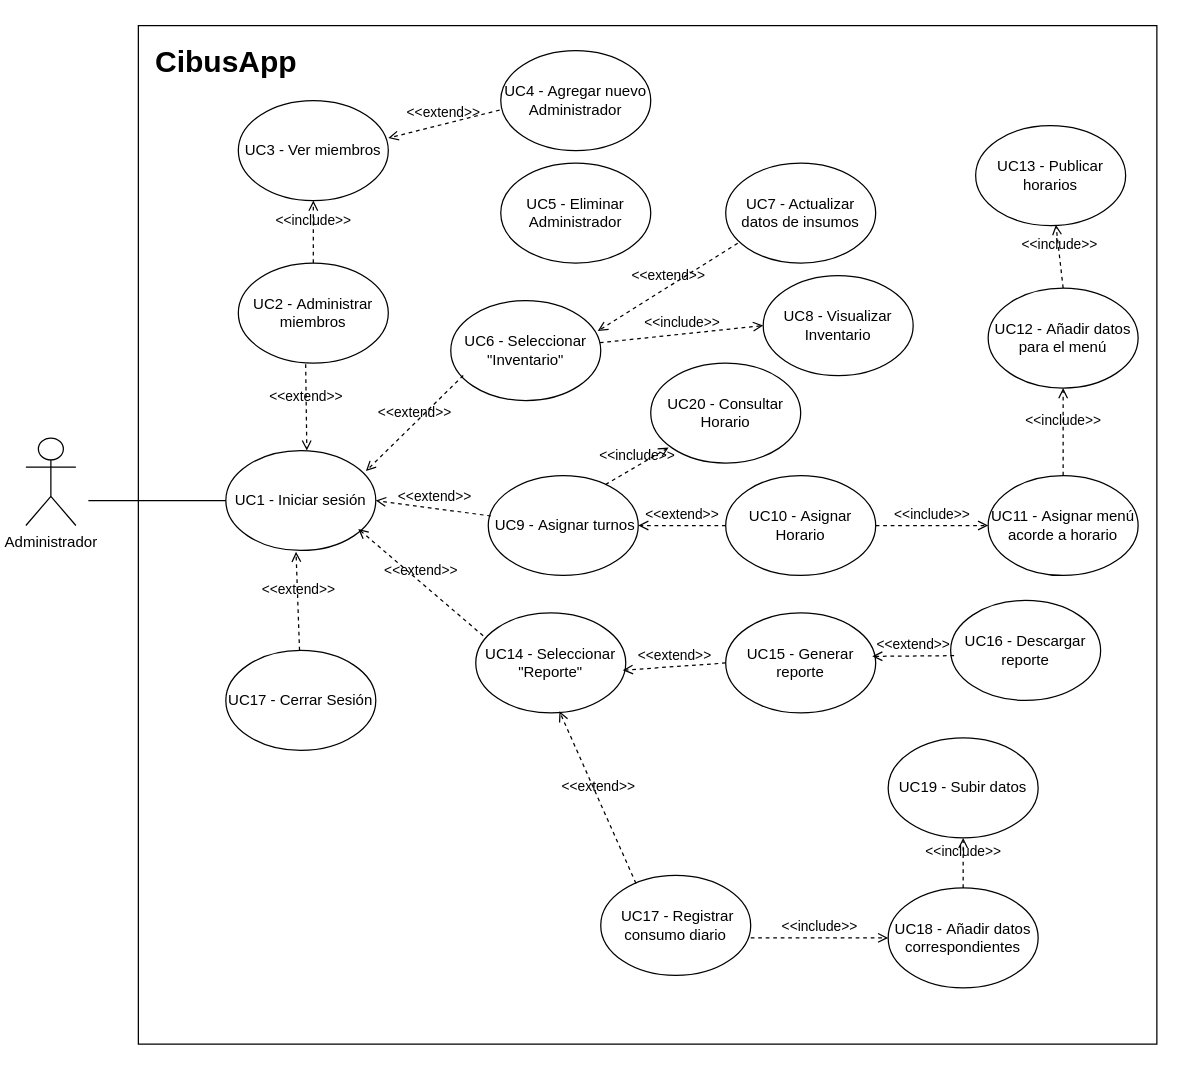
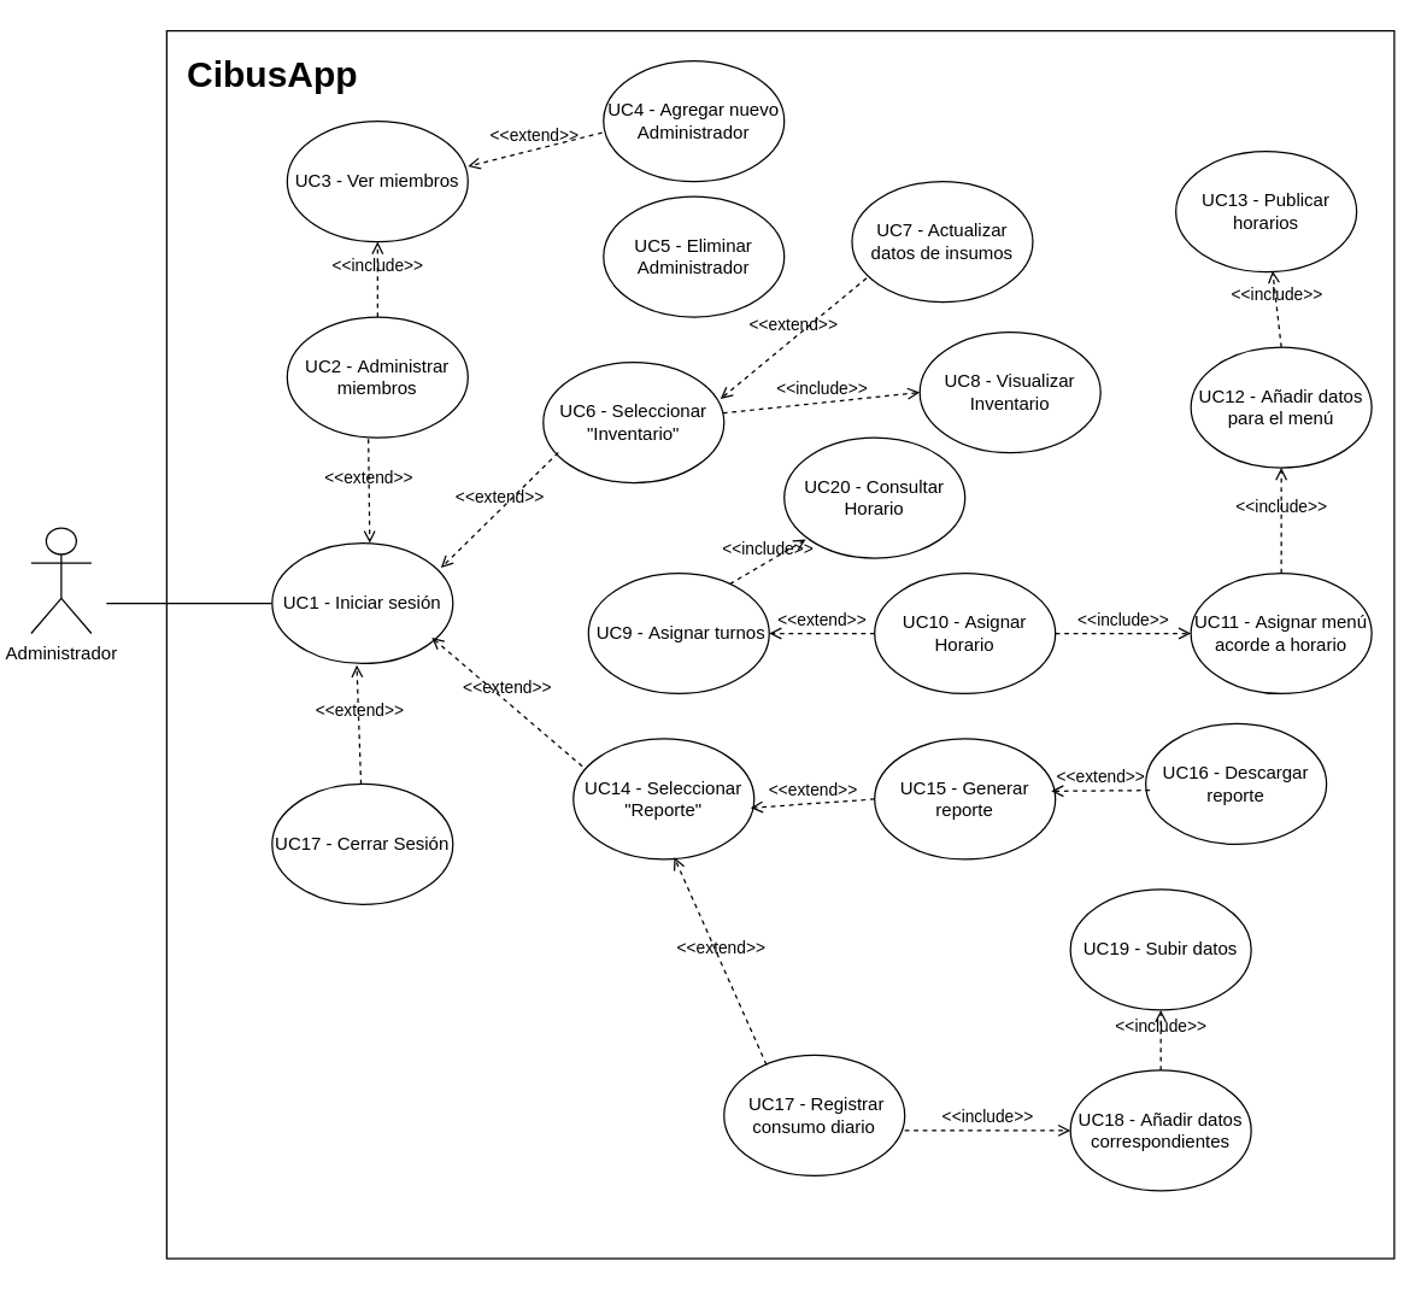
  <mxCell id="0" />
  <mxCell id="1" parent="0" />
  <mxCell id="2" value="" style="whiteSpace=wrap;html=1;aspect=fixed;" parent="1" vertex="1"><mxGeometry x="110" y="20" width="815" height="815" as="geometry" /></mxCell>
  <mxCell id="3" value="CibusApp" style="text;strokeColor=none;fillColor=none;html=1;fontSize=24;fontStyle=1;verticalAlign=middle;align=center;" parent="1" vertex="1"><mxGeometry x="120" y="20" width="120" height="60" as="geometry" /></mxCell>
  <mxCell id="4" value="Administrador" style="shape=umlActor;verticalLabelPosition=bottom;verticalAlign=top;html=1;outlineConnect=0;" parent="1" vertex="1"><mxGeometry x="20" y="350" width="40" height="70" as="geometry" /></mxCell>
  <mxCell id="5" value="UC1 -&amp;nbsp;Iniciar sesión" style="ellipse;whiteSpace=wrap;html=1;" parent="1" vertex="1"><mxGeometry x="180" y="360" width="120" height="80" as="geometry" /></mxCell>
  <mxCell id="6" value="UC4 -&amp;nbsp;Agregar nuevo Administrador" style="ellipse;whiteSpace=wrap;html=1;" parent="1" vertex="1"><mxGeometry x="400" y="40" width="120" height="80" as="geometry" /></mxCell>
  <mxCell id="7" value="" style="endArrow=none;html=1;rounded=0;entryX=0;entryY=0.5;entryDx=0;entryDy=0;" parent="1" target="5" edge="1"><mxGeometry width="50" height="50" relative="1" as="geometry"><mxPoint x="70" y="400" as="sourcePoint" /><mxPoint x="400" y="290" as="targetPoint" /></mxGeometry></mxCell>
  <mxCell id="8" value="UC5 -&amp;nbsp;Eliminar Administrador" style="ellipse;whiteSpace=wrap;html=1;" parent="1" vertex="1"><mxGeometry x="400" y="130" width="120" height="80" as="geometry" /></mxCell>
  <mxCell id="9" value="UC2 -&amp;nbsp;Administrar miembros" style="ellipse;whiteSpace=wrap;html=1;" parent="1" vertex="1"><mxGeometry x="190" y="210" width="120" height="80" as="geometry" /></mxCell>
  <mxCell id="10" value="&amp;lt;&amp;lt;extend&amp;gt;&amp;gt;" style="html=1;verticalAlign=bottom;labelBackgroundColor=none;endArrow=open;endFill=0;dashed=1;rounded=0;exitX=0.449;exitY=1.013;exitDx=0;exitDy=0;exitPerimeter=0;entryX=0.54;entryY=0.001;entryDx=0;entryDy=0;entryPerimeter=0;" parent="1" source="9" target="5" edge="1"><mxGeometry width="160" relative="1" as="geometry"><mxPoint x="407" y="260" as="sourcePoint" /><mxPoint x="350" y="355" as="targetPoint" /></mxGeometry></mxCell>
  <mxCell id="11" value="&amp;lt;&amp;lt;extend&amp;gt;&amp;gt;" style="html=1;verticalAlign=bottom;labelBackgroundColor=none;endArrow=open;endFill=0;dashed=1;rounded=0;exitX=-0.008;exitY=0.595;exitDx=0;exitDy=0;exitPerimeter=0;entryX=1;entryY=0.375;entryDx=0;entryDy=0;entryPerimeter=0;" parent="1" source="6" target="21" edge="1"><mxGeometry width="160" relative="1" as="geometry"><mxPoint x="634" y="300" as="sourcePoint" /><mxPoint x="400" y="160" as="targetPoint" /></mxGeometry></mxCell>
  <mxCell id="12" value="UC17 -&amp;nbsp;Cerrar Sesión" style="ellipse;whiteSpace=wrap;html=1;" parent="1" vertex="1"><mxGeometry x="180" y="520" width="120" height="80" as="geometry" /></mxCell>
  <mxCell id="13" value="UC11 -&amp;nbsp;Asignar menú acorde a horario" style="ellipse;whiteSpace=wrap;html=1;" parent="1" vertex="1"><mxGeometry x="790" y="380" width="120" height="80" as="geometry" /></mxCell>
  <mxCell id="14" value="UC12 -&amp;nbsp;Añadir datos para el menú" style="ellipse;whiteSpace=wrap;html=1;" parent="1" vertex="1"><mxGeometry x="790" y="230" width="120" height="80" as="geometry" /></mxCell>
  <mxCell id="15" value="UC13 -&amp;nbsp;Publicar horarios" style="ellipse;whiteSpace=wrap;html=1;" parent="1" vertex="1"><mxGeometry x="780" y="100" width="120" height="80" as="geometry" /></mxCell>
  <mxCell id="16" value="&amp;lt;&amp;lt;include&amp;gt;&amp;gt;" style="html=1;verticalAlign=bottom;labelBackgroundColor=none;endArrow=open;endFill=0;dashed=1;rounded=0;exitX=0.5;exitY=0;exitDx=0;exitDy=0;entryX=0.535;entryY=0.991;entryDx=0;entryDy=0;entryPerimeter=0;" parent="1" source="14" target="15" edge="1"><mxGeometry width="160" relative="1" as="geometry"><mxPoint x="820" y="286" as="sourcePoint" /><mxPoint x="882" y="280" as="targetPoint" /></mxGeometry></mxCell>
  <mxCell id="17" value="&amp;lt;&amp;lt;extend&amp;gt;&amp;gt;" style="html=1;verticalAlign=bottom;labelBackgroundColor=none;endArrow=open;endFill=0;dashed=1;rounded=0;entryX=0.468;entryY=1.013;entryDx=0;entryDy=0;entryPerimeter=0;" parent="1" source="12" target="5" edge="1"><mxGeometry width="160" relative="1" as="geometry"><mxPoint x="434" y="350" as="sourcePoint" /><mxPoint x="380" y="410" as="targetPoint" /></mxGeometry></mxCell>
  <mxCell id="18" value="&amp;nbsp;UC9 -&amp;nbsp;Asignar turnos" style="ellipse;whiteSpace=wrap;html=1;" parent="1" vertex="1"><mxGeometry x="390" y="380" width="120" height="80" as="geometry" /></mxCell>
  <mxCell id="19" value="UC10 -&amp;nbsp;Asignar Horario" style="ellipse;whiteSpace=wrap;html=1;" parent="1" vertex="1"><mxGeometry x="580" y="380" width="120" height="80" as="geometry" /></mxCell>
  <mxCell id="20" value="&amp;lt;&amp;lt;include&amp;gt;&amp;gt;" style="html=1;verticalAlign=bottom;labelBackgroundColor=none;endArrow=open;endFill=0;dashed=1;rounded=0;exitX=1;exitY=0.5;exitDx=0;exitDy=0;entryX=0;entryY=0.5;entryDx=0;entryDy=0;" parent="1" source="19" target="13" edge="1"><mxGeometry width="160" relative="1" as="geometry"><mxPoint x="560" y="440" as="sourcePoint" /><mxPoint x="613" y="452" as="targetPoint" /></mxGeometry></mxCell>
  <mxCell id="21" value="UC3 -&amp;nbsp;Ver miembros" style="ellipse;whiteSpace=wrap;html=1;" parent="1" vertex="1"><mxGeometry x="190" y="80" width="120" height="80" as="geometry" /></mxCell>
  <mxCell id="22" value="&amp;lt;&amp;lt;include&amp;gt;&amp;gt;" style="html=1;verticalAlign=bottom;labelBackgroundColor=none;endArrow=open;endFill=0;dashed=1;rounded=0;entryX=0.5;entryY=1;entryDx=0;entryDy=0;" parent="1" source="9" target="21" edge="1"><mxGeometry width="160" relative="1" as="geometry"><mxPoint x="460" y="200" as="sourcePoint" /><mxPoint x="513" y="202" as="targetPoint" /></mxGeometry></mxCell>
  <mxCell id="23" value="UC14 -&amp;nbsp;Seleccionar &quot;Reporte&quot;" style="ellipse;whiteSpace=wrap;html=1;" parent="1" vertex="1"><mxGeometry x="380" y="490" width="120" height="80" as="geometry" /></mxCell>
  <mxCell id="24" value="UC15 -&amp;nbsp;Generar reporte" style="ellipse;whiteSpace=wrap;html=1;" parent="1" vertex="1"><mxGeometry x="580" y="490" width="120" height="80" as="geometry" /></mxCell>
  <mxCell id="25" value="&amp;lt;&amp;lt;extend&amp;gt;&amp;gt;" style="html=1;verticalAlign=bottom;labelBackgroundColor=none;endArrow=open;endFill=0;dashed=1;rounded=0;exitX=0;exitY=0.5;exitDx=0;exitDy=0;entryX=0.98;entryY=0.573;entryDx=0;entryDy=0;entryPerimeter=0;" parent="1" source="24" target="23" edge="1"><mxGeometry width="160" relative="1" as="geometry"><mxPoint x="610" y="560" as="sourcePoint" /><mxPoint x="590" y="611" as="targetPoint" /></mxGeometry></mxCell>
  <mxCell id="26" value="&amp;nbsp;UC17 -&amp;nbsp;Registrar consumo diario" style="ellipse;whiteSpace=wrap;html=1;" parent="1" vertex="1"><mxGeometry x="480" y="700" width="120" height="80" as="geometry" /></mxCell>
  <mxCell id="27" value="&amp;lt;&amp;lt;extend&amp;gt;&amp;gt;" style="html=1;verticalAlign=bottom;labelBackgroundColor=none;endArrow=open;endFill=0;dashed=1;rounded=0;exitX=0.235;exitY=0.08;exitDx=0;exitDy=0;exitPerimeter=0;entryX=0.558;entryY=0.984;entryDx=0;entryDy=0;entryPerimeter=0;" parent="1" source="26" target="23" edge="1"><mxGeometry width="160" relative="1" as="geometry"><mxPoint x="724" y="700" as="sourcePoint" /><mxPoint x="600" y="640" as="targetPoint" /></mxGeometry></mxCell>
  <mxCell id="28" value="UC18 -&amp;nbsp;Añadir datos correspondientes" style="ellipse;whiteSpace=wrap;html=1;" parent="1" vertex="1"><mxGeometry x="710" y="710" width="120" height="80" as="geometry" /></mxCell>
  <mxCell id="29" value="&amp;lt;&amp;lt;include&amp;gt;&amp;gt;" style="html=1;verticalAlign=bottom;labelBackgroundColor=none;endArrow=open;endFill=0;dashed=1;rounded=0;exitX=1;exitY=0.625;exitDx=0;exitDy=0;exitPerimeter=0;entryX=0;entryY=0.5;entryDx=0;entryDy=0;" parent="1" source="26" target="28" edge="1"><mxGeometry width="160" relative="1" as="geometry"><mxPoint x="690" y="741" as="sourcePoint" /><mxPoint x="817" y="740" as="targetPoint" /></mxGeometry></mxCell>
  <mxCell id="30" value="UC19 -&amp;nbsp;Subir datos" style="ellipse;whiteSpace=wrap;html=1;" parent="1" vertex="1"><mxGeometry x="710" y="590" width="120" height="80" as="geometry" /></mxCell>
  <mxCell id="31" value="&amp;lt;&amp;lt;include&amp;gt;&amp;gt;" style="html=1;verticalAlign=bottom;labelBackgroundColor=none;endArrow=open;endFill=0;dashed=1;rounded=0;exitX=0.5;exitY=0;exitDx=0;exitDy=0;entryX=0.5;entryY=1;entryDx=0;entryDy=0;" parent="1" source="28" target="30" edge="1"><mxGeometry width="160" relative="1" as="geometry"><mxPoint x="870" y="720" as="sourcePoint" /><mxPoint x="940" y="730" as="targetPoint" /></mxGeometry></mxCell>
  <mxCell id="32" value="UC16 -&amp;nbsp;Descargar reporte" style="ellipse;whiteSpace=wrap;html=1;" parent="1" vertex="1"><mxGeometry x="760" y="480" width="120" height="80" as="geometry" /></mxCell>
  <mxCell id="33" value="&amp;lt;&amp;lt;extend&amp;gt;&amp;gt;" style="html=1;verticalAlign=bottom;labelBackgroundColor=none;endArrow=open;endFill=0;dashed=1;rounded=0;exitX=0.023;exitY=0.552;exitDx=0;exitDy=0;exitPerimeter=0;entryX=0.977;entryY=0.434;entryDx=0;entryDy=0;entryPerimeter=0;" parent="1" source="32" target="24" edge="1"><mxGeometry width="160" relative="1" as="geometry"><mxPoint x="813" y="514" as="sourcePoint" /><mxPoint x="730" y="510" as="targetPoint" /></mxGeometry></mxCell>
  <mxCell id="34" value="UC6 - Seleccionar &quot;Inventario&quot;" style="ellipse;whiteSpace=wrap;html=1;" parent="1" vertex="1"><mxGeometry x="360" y="240" width="120" height="80" as="geometry" /></mxCell>
- <mxCell id="35" value="UC7 - Actualizar datos de insumos" style="ellipse;whiteSpace=wrap;html=1;" parent="1" vertex="1"><mxGeometry x="580" y="130" width="120" height="80" as="geometry" /></mxCell>
+ <mxCell id="35" value="UC7 - Actualizar datos de insumos" style="ellipse;whiteSpace=wrap;html=1;" parent="1" vertex="1"><mxGeometry x="565" y="120" width="120" height="80" as="geometry" /></mxCell>
  <mxCell id="36" value="&amp;lt;&amp;lt;include&amp;gt;&amp;gt;" style="html=1;verticalAlign=bottom;labelBackgroundColor=none;endArrow=open;endFill=0;dashed=1;rounded=0;entryX=0.5;entryY=1;entryDx=0;entryDy=0;" parent="1" source="13" target="14" edge="1"><mxGeometry width="160" relative="1" as="geometry"><mxPoint x="680" y="350" as="sourcePoint" /><mxPoint x="743" y="350" as="targetPoint" /></mxGeometry></mxCell>
  <mxCell id="37" value="&amp;lt;&amp;lt;extend&amp;gt;&amp;gt;" style="html=1;verticalAlign=bottom;labelBackgroundColor=none;endArrow=open;endFill=0;dashed=1;rounded=0;exitX=0.08;exitY=0.802;exitDx=0;exitDy=0;entryX=0.98;entryY=0.305;entryDx=0;entryDy=0;entryPerimeter=0;exitPerimeter=0;" parent="1" source="35" target="34" edge="1"><mxGeometry width="160" relative="1" as="geometry"><mxPoint x="505.64" y="262" as="sourcePoint" /><mxPoint x="570" y="280" as="targetPoint" /></mxGeometry></mxCell>
  <mxCell id="38" value="UC8 - Visualizar Inventario" style="ellipse;whiteSpace=wrap;html=1;" parent="1" vertex="1"><mxGeometry x="610" y="220" width="120" height="80" as="geometry" /></mxCell>
  <mxCell id="39" value="&amp;lt;&amp;lt;include&amp;gt;&amp;gt;" style="html=1;verticalAlign=bottom;labelBackgroundColor=none;endArrow=open;endFill=0;dashed=1;rounded=0;entryX=0;entryY=0.5;entryDx=0;entryDy=0;" parent="1" source="34" target="38" edge="1"><mxGeometry width="160" relative="1" as="geometry"><mxPoint x="560" y="350" as="sourcePoint" /><mxPoint x="663" y="350" as="targetPoint" /></mxGeometry></mxCell>
  <mxCell id="40" value="&amp;lt;&amp;lt;extend&amp;gt;&amp;gt;" style="html=1;verticalAlign=bottom;labelBackgroundColor=none;endArrow=open;endFill=0;dashed=1;rounded=0;exitX=0.083;exitY=0.75;exitDx=0;exitDy=0;exitPerimeter=0;entryX=0.934;entryY=0.206;entryDx=0;entryDy=0;entryPerimeter=0;" parent="1" source="34" target="5" edge="1"><mxGeometry width="160" relative="1" as="geometry"><mxPoint x="370" y="320" as="sourcePoint" /><mxPoint x="371" y="389" as="targetPoint" /></mxGeometry></mxCell>
- <mxCell id="41" value="&amp;lt;&amp;lt;extend&amp;gt;&amp;gt;" style="html=1;verticalAlign=bottom;labelBackgroundColor=none;endArrow=open;endFill=0;dashed=1;rounded=0;exitX=0.018;exitY=0.405;exitDx=0;exitDy=0;exitPerimeter=0;entryX=1;entryY=0.5;entryDx=0;entryDy=0;" parent="1" source="18" target="5" edge="1"><mxGeometry width="160" relative="1" as="geometry"><mxPoint x="330" y="370" as="sourcePoint" /><mxPoint x="331" y="439" as="targetPoint" /></mxGeometry></mxCell>
  <mxCell id="42" value="&amp;lt;&amp;lt;extend&amp;gt;&amp;gt;" style="html=1;verticalAlign=bottom;labelBackgroundColor=none;endArrow=open;endFill=0;dashed=1;rounded=0;exitX=0.049;exitY=0.228;exitDx=0;exitDy=0;exitPerimeter=0;entryX=0.883;entryY=0.784;entryDx=0;entryDy=0;entryPerimeter=0;" parent="1" source="23" target="5" edge="1"><mxGeometry width="160" relative="1" as="geometry"><mxPoint x="340" y="440" as="sourcePoint" /><mxPoint x="341" y="509" as="targetPoint" /></mxGeometry></mxCell>
  <mxCell id="43" value="UC20 - Consultar Horario" style="ellipse;whiteSpace=wrap;html=1;" vertex="1" parent="1"><mxGeometry x="520" y="290" width="120" height="80" as="geometry" /></mxCell>
  <mxCell id="44" value="&amp;lt;&amp;lt;include&amp;gt;&amp;gt;" style="html=1;verticalAlign=bottom;labelBackgroundColor=none;endArrow=open;endFill=0;dashed=1;rounded=0;exitX=0.782;exitY=0.09;exitDx=0;exitDy=0;exitPerimeter=0;entryX=0.119;entryY=0.846;entryDx=0;entryDy=0;entryPerimeter=0;" edge="1" parent="1" source="18" target="43"><mxGeometry width="160" relative="1" as="geometry"><mxPoint x="590" y="390" as="sourcePoint" /><mxPoint x="723" y="390" as="targetPoint" /></mxGeometry></mxCell>
  <mxCell id="45" value="&amp;lt;&amp;lt;extend&amp;gt;&amp;gt;" style="html=1;verticalAlign=bottom;labelBackgroundColor=none;endArrow=open;endFill=0;dashed=1;rounded=0;exitX=0;exitY=0.5;exitDx=0;exitDy=0;" edge="1" parent="1" source="19" target="18"><mxGeometry width="160" relative="1" as="geometry"><mxPoint x="622" y="350" as="sourcePoint" /><mxPoint x="510" y="420" as="targetPoint" /></mxGeometry></mxCell>
